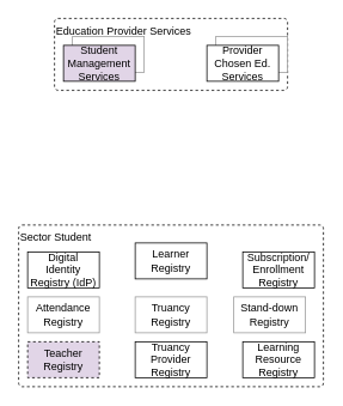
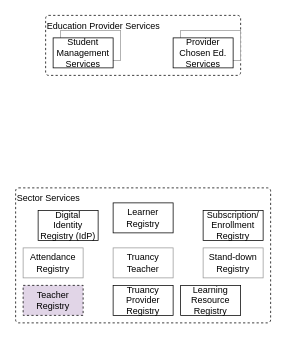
  <mxCell id="0" />
  <mxCell id="1" parent="0" />
  <mxCell id="2" value="Education Provider Services" style="rounded=1;whiteSpace=wrap;html=1;absoluteArcSize=1;arcSize=8;dashed=1;container=1;collapsible=0;recursiveResize=0;fillColor=none;align=left;verticalAlign=top;" parent="1" vertex="1"><mxGeometry x="60" y="20" width="260" height="80" as="geometry" /></mxCell>
  <mxCell id="3" value="" style="rounded=0;whiteSpace=wrap;html=1;strokeColor=#999999;" parent="2" vertex="1"><mxGeometry x="180" y="20" width="80" height="40" as="geometry" /></mxCell>
  <mxCell id="4" value="" style="rounded=0;whiteSpace=wrap;html=1;strokeColor=#999999;" parent="2" vertex="1"><mxGeometry x="20" y="20" width="80" height="40" as="geometry" /></mxCell>
- <mxCell id="5" value="Student Management Services" style="rounded=0;whiteSpace=wrap;html=1;fillColor=#e1d5e7;" parent="2" vertex="1"><mxGeometry x="10" y="30" width="80" height="40" as="geometry" /></mxCell>
+ <mxCell id="5" value="Student Management Services" style="rounded=0;whiteSpace=wrap;html=1;" parent="2" vertex="1"><mxGeometry x="10" y="30" width="80" height="40" as="geometry" /></mxCell>
  <mxCell id="6" value="Provider Chosen Ed. Services" style="rounded=0;whiteSpace=wrap;html=1;" parent="2" vertex="1"><mxGeometry x="170" y="30" width="80" height="40" as="geometry" /></mxCell>
- <mxCell id="7" value="Sector Student" style="rounded=1;whiteSpace=wrap;html=1;absoluteArcSize=1;arcSize=8;dashed=1;container=1;collapsible=0;recursiveResize=0;fillColor=none;align=left;verticalAlign=top;" parent="1" vertex="1"><mxGeometry x="20" y="250" width="340" height="180" as="geometry" /></mxCell>
+ <mxCell id="7" value="Sector Services" style="rounded=1;whiteSpace=wrap;html=1;absoluteArcSize=1;arcSize=8;dashed=1;container=1;collapsible=0;recursiveResize=0;fillColor=none;align=left;verticalAlign=top;" parent="1" vertex="1"><mxGeometry x="20" y="250" width="340" height="180" as="geometry" /></mxCell>
  <mxCell id="8" value="Learner Registry" style="rounded=0;whiteSpace=wrap;html=1;" parent="7" vertex="1"><mxGeometry x="130" y="20" width="80" height="40" as="geometry" /></mxCell>
  <mxCell id="9" value="Attendance&lt;br&gt;Registry" style="rounded=0;whiteSpace=wrap;html=1;strokeColor=#999999;" parent="7" vertex="1"><mxGeometry x="10" y="80" width="80" height="40" as="geometry" /></mxCell>
  <mxCell id="10" value="Subscription/&lt;br&gt;Enrollment Registry" style="rounded=0;whiteSpace=wrap;html=1;" parent="7" vertex="1"><mxGeometry x="250" y="30" width="80" height="40" as="geometry" /></mxCell>
  <mxCell id="11" value="Truancy&lt;br&gt;Provider Registry" style="rounded=0;whiteSpace=wrap;html=1;" parent="7" vertex="1"><mxGeometry x="130" y="130" width="80" height="40" as="geometry" /></mxCell>
- <mxCell id="12" value="Truancy Registry" style="rounded=0;whiteSpace=wrap;html=1;strokeColor=#999999;" parent="7" vertex="1"><mxGeometry x="130" y="80" width="80" height="40" as="geometry" /></mxCell>
- <mxCell id="13" value="Stand-down Registry" style="rounded=0;whiteSpace=wrap;html=1;strokeColor=#999999;" parent="7" vertex="1"><mxGeometry x="240" y="80" width="80" height="40" as="geometry" /></mxCell>
- <mxCell id="14" value="Digital&lt;br&gt;Identity&lt;br&gt;Registry (IdP)" style="rounded=0;whiteSpace=wrap;html=1;" parent="7" vertex="1"><mxGeometry x="10" y="30" width="80" height="40" as="geometry" /></mxCell>
- <mxCell id="15" value="Learning Resource Registry" style="rounded=0;whiteSpace=wrap;html=1;" parent="7" vertex="1"><mxGeometry x="250" y="130" width="80" height="40" as="geometry" /></mxCell>
+ <mxCell id="12" value="Truancy Teacher" style="rounded=0;whiteSpace=wrap;html=1;strokeColor=#999999;" parent="7" vertex="1"><mxGeometry x="130" y="80" width="80" height="40" as="geometry" /></mxCell>
+ <mxCell id="13" value="Stand-down Registry" style="rounded=0;whiteSpace=wrap;html=1;strokeColor=#999999;" parent="7" vertex="1"><mxGeometry x="250" y="80" width="80" height="40" as="geometry" /></mxCell>
+ <mxCell id="14" value="Digital&lt;br&gt;Identity&lt;br&gt;Registry (IdP)" style="rounded=0;whiteSpace=wrap;html=1;" parent="7" vertex="1"><mxGeometry x="30" y="30" width="80" height="40" as="geometry" /></mxCell>
+ <mxCell id="15" value="Learning Resource Registry" style="rounded=0;whiteSpace=wrap;html=1;" parent="7" vertex="1"><mxGeometry x="220" y="130" width="80" height="40" as="geometry" /></mxCell>
  <mxCell id="16" value="Teacher Registry" style="rounded=0;whiteSpace=wrap;html=1;dashed=1;fillColor=#e1d5e7;" parent="7" vertex="1"><mxGeometry x="10" y="130" width="80" height="40" as="geometry" /></mxCell>
